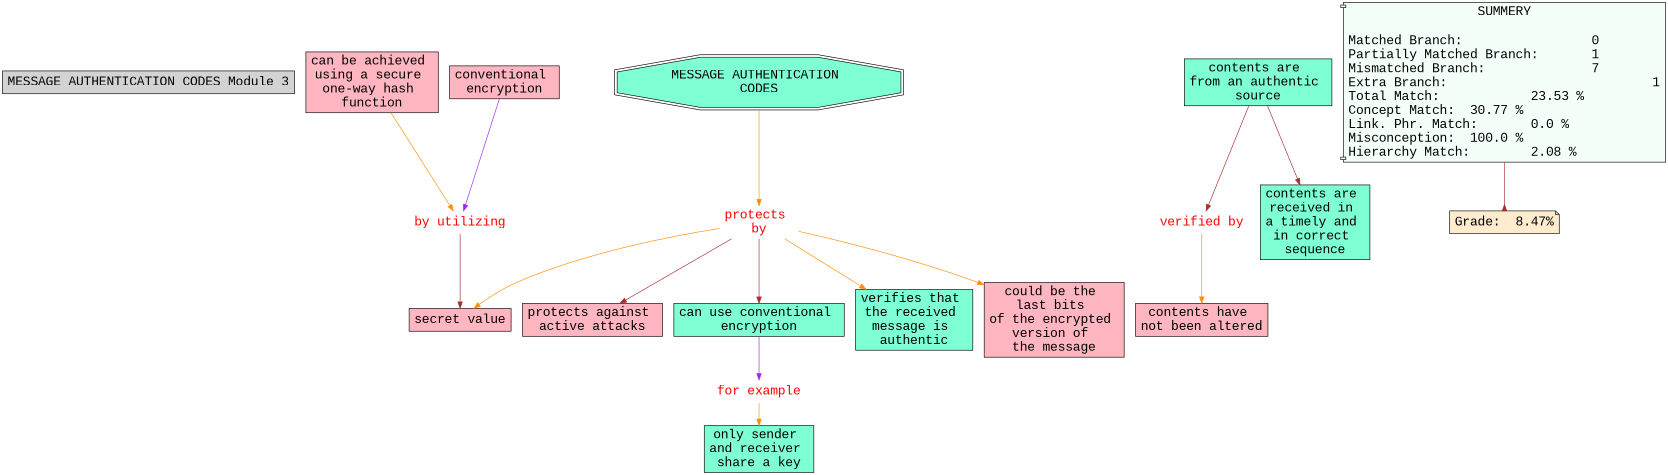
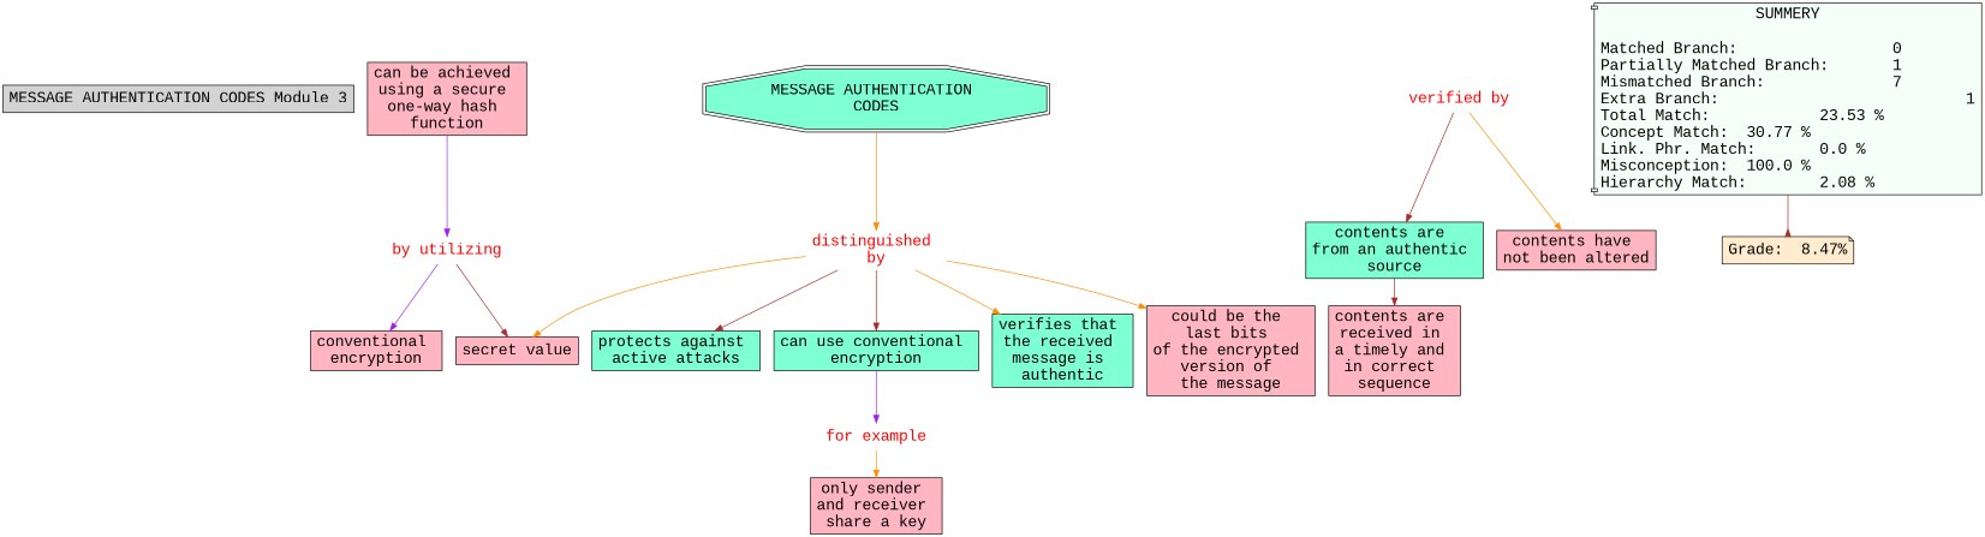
  digraph {
    fontname="Liberation Mono"
    node [Gsplines=true fontname="Liberation Mono" fontsize=20 shape=rect style=filled fillcolor="#FFB6C1"]
    edge [color=brown constraint=true fontname="Liberation Mono"]
    n1 [label="MESSAGE AUTHENTICATION CODES Module 3" fillcolor=""]
-   n2 [fontcolor=red label="protects \nby" shape=none style="" fillcolor=""]
-   n3 [label="protects against \nactive attacks\n"]
+   n2 [fontcolor=red label="distinguished \nby" shape=none style="" fillcolor=""]
+   n3 [fillcolor=aquamarine label="protects against \nactive attacks\n"]
    n4 [fillcolor=aquamarine label="can use conventional \nencryption"]
    n5 [fillcolor=aquamarine label="verifies that \nthe received \nmessage is \nauthentic"]
    n6 [label="could be the \nlast bits \nof the encrypted \nversion of \nthe message\n"]
    n7 [label="secret value\n"]
    n8 [fontcolor=red label="for example\n" shape=none style="" fillcolor=""]
    n9 [label="can be achieved \nusing a secure \none-way hash \nfunction"]
    n10 [fontcolor=red label="by utilizing\n" shape=none style="" fillcolor=""]
    n11 [fontcolor=red label="verified by\n" shape=none style="" fillcolor=""]
    n12 [fillcolor=aquamarine label="contents are \nfrom an authentic \nsource"]
    n13 [label="contents have \nnot been altered\n"]
-   n14 [fillcolor=aquamarine label="contents are \nreceived in \na timely and \nin correct \nsequence"]
-   n15 [fillcolor=aquamarine label="only sender \nand receiver \nshare a key\n"]
+   n14 [label="contents are \nreceived in \na timely and \nin correct \nsequence"]
+   n15 [label="only sender \nand receiver \nshare a key\n"]
    n16 [fillcolor=aquamarine label="MESSAGE AUTHENTICATION \nCODES" shape=doubleoctagon]
    n17 [label="conventional \nencryption"]
    n18 [fillcolor="#F5FFFA" label="SUMMERY\n\nMatched Branch:			0\lPartially Matched Branch:	1\lMismatched Branch:		7\lExtra Branch:				1\lTotal Match:		23.53 %\lConcept Match:	30.77 %\lLink. Phr. Match:	0.0 %\lMisconception:	100.0 %\lHierarchy Match:	2.08 %\l" shape=component]
    n19 [fillcolor="#FFEBCD" label="Grade:	8.47%" shape=note]
    n2 -> n3
    n2 -> n4
    n2 -> n5 [color=darkorange]
    n2 -> n6 [color=darkorange]
    n2 -> n7 [color=darkorange]
    n4 -> n8 [color=purple]
    n8 -> n15 [color=darkorange]
-   n9 -> n10 [color=darkorange]
+   n9 -> n10 [color=purple]
    n10 -> n7
-   n17 -> n10 [color=purple]
-   n12 -> n11
+   n10 -> n17 [color=purple]
+   n11 -> n12
    n11 -> n13 [color=darkorange]
    n12 -> n14
    n16 -> n2 [color=darkorange]
    n18 -> n19 [arrowhead=inv]
  }
